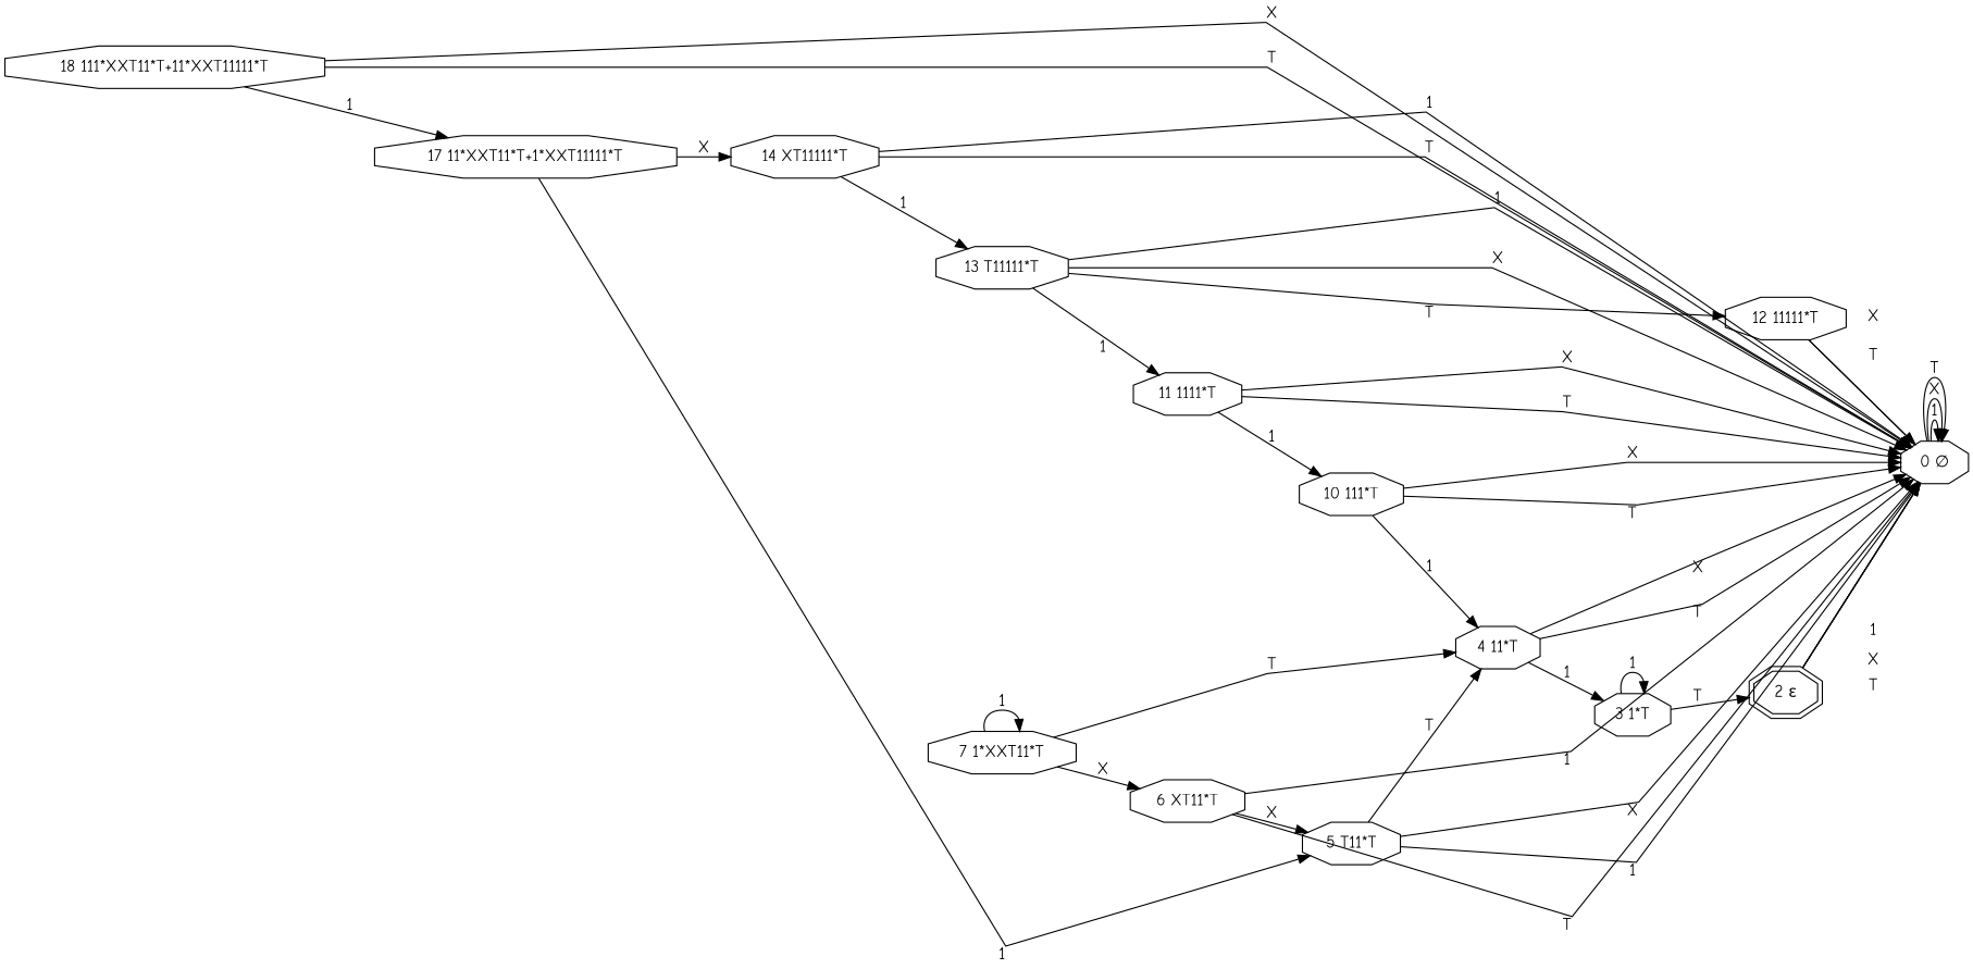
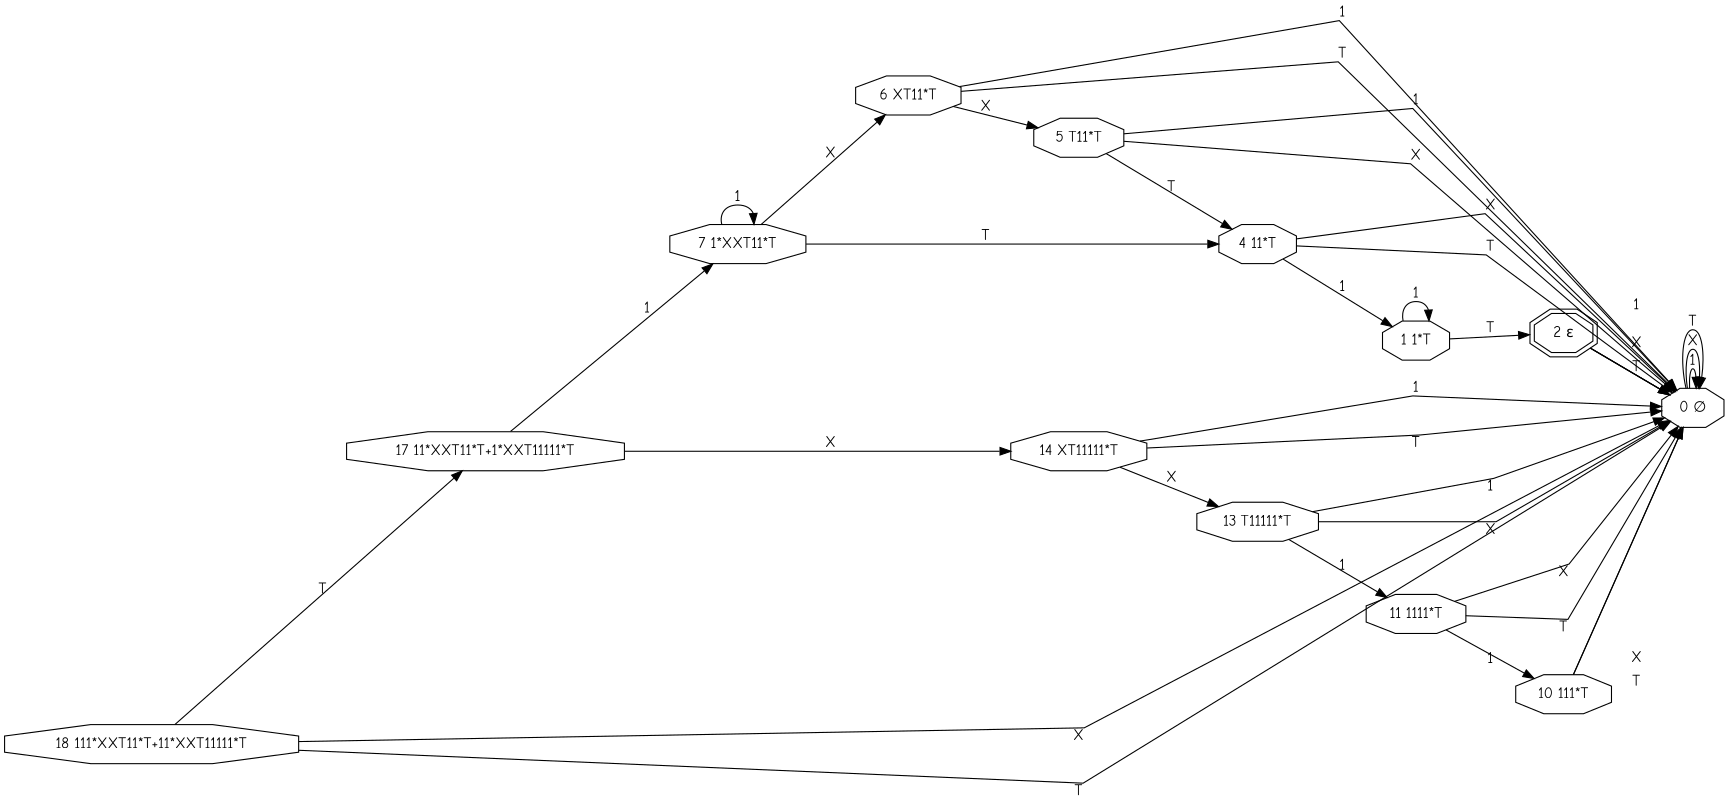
  digraph {
    fontname="Comic Neue"
    rankdir=LR
    splines=false
    node [fontname="Comic Neue" shape=octagon]
    edge [fontname="Comic Neue"]
    n1 [label="18 111*XXT11*T+11*XXT11111*T"]
    n2 [label="17 11*XXT11*T+1*XXT11111*T"]
    n3 [label="0 &#8709;"]
    n4 [label="7 1*XXT11*T"]
    n5 [label="14 XT11111*T"]
    n6 [label="6 XT11*T"]
    n7 [label="4 11*T"]
    n8 [label="13 T11111*T"]
    n9 [label="5 T11*T"]
-   n10 [label="12 11111*T"]
    n11 [label="11 1111*T"]
-   n12 [label="3 1*T"]
+   n12 [label="1 1*T"]
    n13 [label="10 111*T"]
    n14 [label="2 &#949;" shape=doubleoctagon]
-   n1 -> n2 [label=1]
+   n1 -> n2 [label=T]
    n1 -> n3 [label=X]
    n1 -> n3 [label=T]
-   n2 -> n9 [label=1]
+   n2 -> n4 [label=1]
    n2 -> n5 [label=X]
    n3 -> n3 [label=1]
    n3 -> n3 [label=X]
    n3 -> n3 [label=T]
    n4 -> n4 [label=1]
    n4 -> n6 [label=X]
    n4 -> n7 [label=T]
    n5 -> n3 [label=1]
    n5 -> n3 [label=T]
-   n5 -> n8 [label=1]
+   n5 -> n8 [label=X]
    n6 -> n3 [label=1]
    n6 -> n3 [label=T]
    n6 -> n9 [label=X]
    n7 -> n3 [label=X]
    n7 -> n3 [label=T]
    n7 -> n12 [label=1]
    n8 -> n3 [label=1]
    n8 -> n3 [label=X]
-   n8 -> n10 [label=T]
    n8 -> n11 [label=1]
    n9 -> n3 [label=1]
    n9 -> n3 [label=X]
    n9 -> n7 [label=T]
-   n10 -> n3 [label=X]
-   n10 -> n3 [label=T]
    n11 -> n3 [label=X]
    n11 -> n3 [label=T]
    n11 -> n13 [label=1]
    n12 -> n12 [label=1]
    n12 -> n14 [label=T]
    n13 -> n3 [label=X]
    n13 -> n3 [label=T]
-   n13 -> n7 [label=1]
    n14 -> n3 [label=1]
    n14 -> n3 [label=X]
    n14 -> n3 [label=T]
  }
